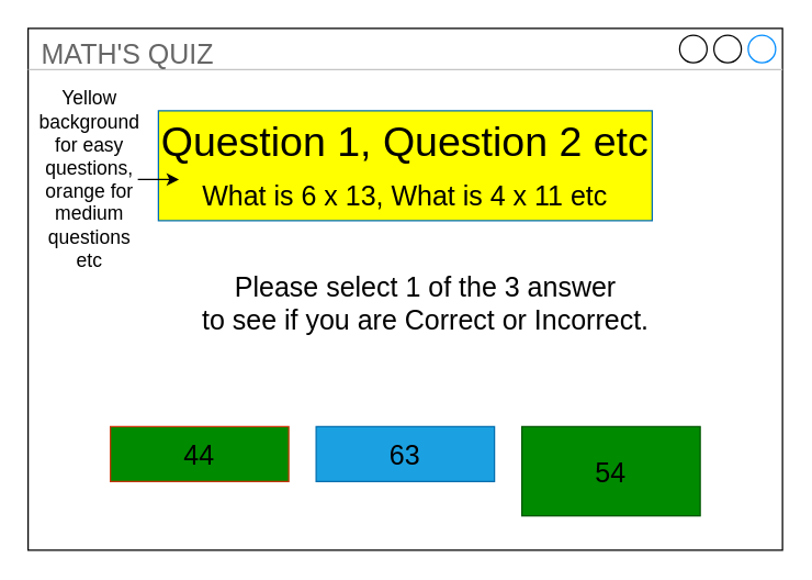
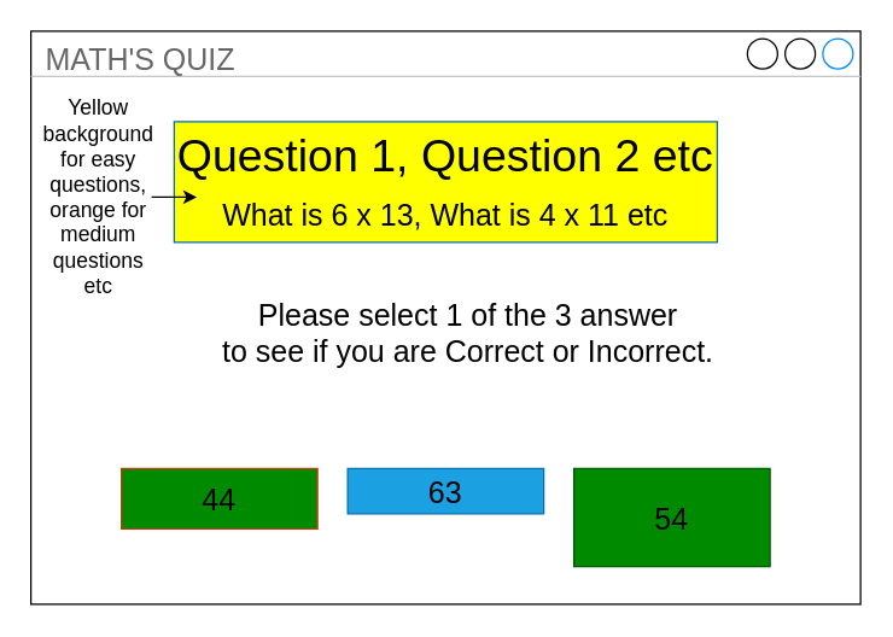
  <mxCell id="0" />
  <mxCell id="1" parent="0" />
  <mxCell id="2" value="MATH'S QUIZ" style="strokeWidth=1;shadow=0;dashed=0;align=center;html=1;shape=mxgraph.mockup.containers.window;align=left;verticalAlign=top;spacingLeft=8;strokeColor2=#008cff;strokeColor3=#c4c4c4;fontColor=#666666;mainText=;fontSize=20;labelBackgroundColor=none;" parent="1" vertex="1"><mxGeometry x="20" y="20" width="550" height="380" as="geometry" /></mxCell>
  <mxCell id="3" value="Question 1, Question 2 etc&lt;br style=&quot;font-size: 20px&quot;&gt;&lt;span style=&quot;font-size: 20px&quot;&gt;What is 6 x 13, What is 4 x 11 etc&lt;/span&gt;" style="rounded=0;whiteSpace=wrap;html=1;fontSize=30;fillColor=#FFFF00;strokeColor=#006EAF;fontColor=#000000;" parent="1" vertex="1"><mxGeometry x="115" y="80" width="360" height="80" as="geometry" /></mxCell>
  <mxCell id="4" value="" style="endArrow=classic;html=1;fontSize=30;fontColor=#000000;" parent="1" edge="1"><mxGeometry width="50" height="50" relative="1" as="geometry"><mxPoint x="100" y="130" as="sourcePoint" /><mxPoint x="130" y="130" as="targetPoint" /></mxGeometry></mxCell>
  <mxCell id="5" value="Yellow background for easy questions, orange for medium questions etc" style="text;html=1;strokeColor=none;fillColor=none;align=center;verticalAlign=middle;whiteSpace=wrap;rounded=0;fontSize=14;fontColor=#000000;" parent="1" vertex="1"><mxGeometry x="30" y="70" width="70" height="120" as="geometry" /></mxCell>
  <mxCell id="6" value="Please select 1 of the 3 answer&lt;br&gt;to see if you are Correct or Incorrect.&lt;br&gt;" style="text;html=1;strokeColor=none;fillColor=none;align=center;verticalAlign=middle;whiteSpace=wrap;rounded=0;fontSize=20;" vertex="1" parent="1"><mxGeometry x="100" y="190" width="420" height="60" as="geometry" /></mxCell>
  <mxCell id="7" value="44" style="rounded=0;whiteSpace=wrap;html=1;fontSize=20;fillColor=#008a00;strokeColor=#C73500;fontColor=#000000;" vertex="1" parent="1"><mxGeometry x="80" y="310" width="130" height="40" as="geometry" /></mxCell>
- <mxCell id="8" value="63" style="rounded=0;whiteSpace=wrap;html=1;fontSize=20;fillColor=#1ba1e2;strokeColor=#006EAF;fontColor=#000000;" vertex="1" parent="1"><mxGeometry x="230" y="310" width="130" height="40" as="geometry" /></mxCell>
+ <mxCell id="8" value="63" style="rounded=0;whiteSpace=wrap;html=1;fontSize=20;fillColor=#1ba1e2;strokeColor=#006EAF;fontColor=#000000;" vertex="1" parent="1"><mxGeometry x="230" y="310" width="130" height="30" as="geometry" /></mxCell>
  <mxCell id="9" value="54" style="rounded=0;whiteSpace=wrap;html=1;fontSize=20;fillColor=#008a00;strokeColor=#005700;fontColor=#000000;" vertex="1" parent="1"><mxGeometry x="380" y="310" width="130" height="65" as="geometry" /></mxCell>
